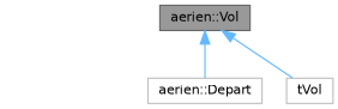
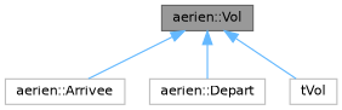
  digraph {
    node [color=grey75 fillcolor=white fontname=Helvetica fontsize=10 shape=box style=filled]
    edge [color=steelblue1 dir=back fontname=Helvetica fontsize=10 labelfontname=Helvetica labelfontsize=10 style=solid]
    n1 [color=gray40 fillcolor=grey60 fontcolor=black height=0.2 label="aerien::Vol" width=0.4]
+   n2 [height=0.2 label="aerien::Arrivee" width=0.4]
    n3 [height=0.2 label="aerien::Depart" width=0.4]
    n4 [height=0.2 label=tVol width=0.4]
+   n1 -> n2
    n1 -> n3
    n1 -> n4
  }
